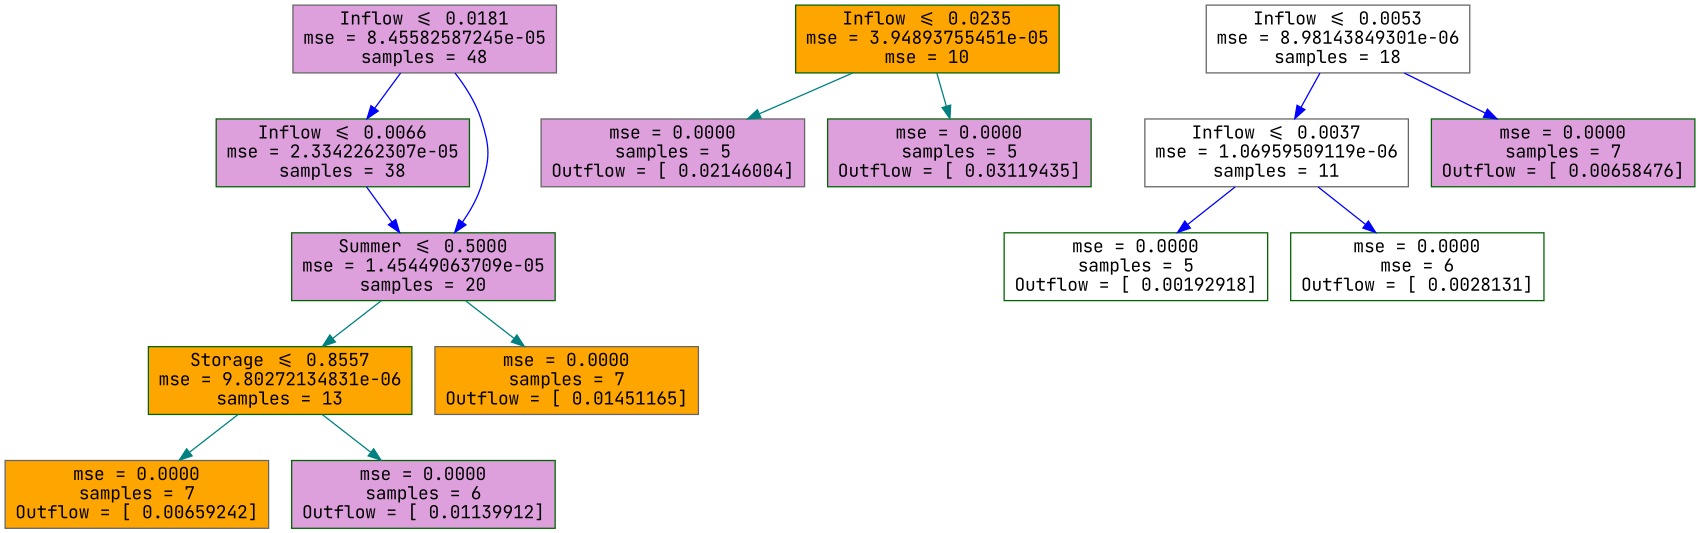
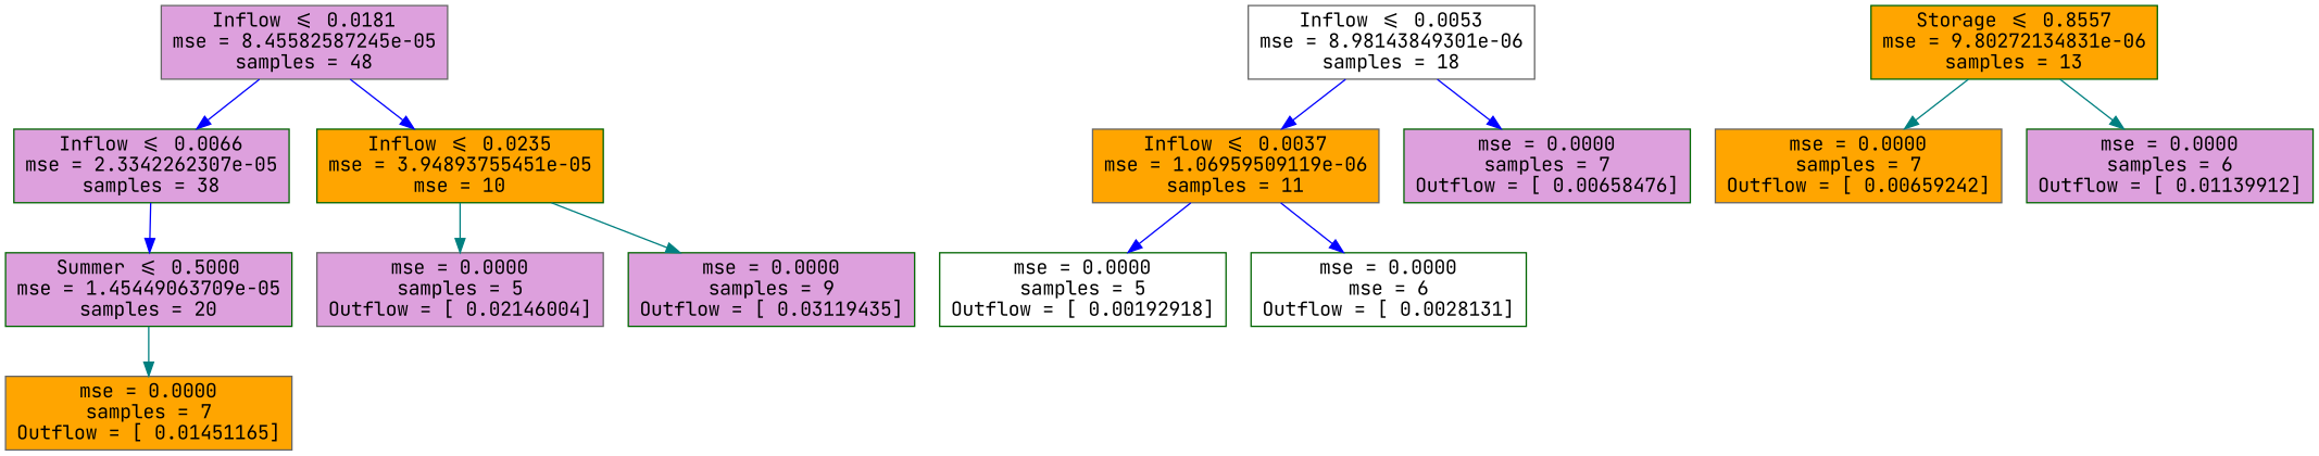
  digraph {
    fontname="JetBrains Mono"
    node [color=darkgreen fillcolor=plum fontname="JetBrains Mono" shape=box style=filled]
    edge [color=blue fontname="JetBrains Mono"]
    n1 [color=gray40 label="Inflow <= 0.0181\nmse = 8.45582587245e-05\nsamples = 48"]
    n2 [label="Inflow <= 0.0066\nmse = 2.3342262307e-05\nsamples = 38"]
    n3 [fillcolor=orange label="Inflow <= 0.0235\nmse = 3.94893755451e-05\nmse = 10"]
    n4 [label="Summer <= 0.5000\nmse = 1.45449063709e-05\nsamples = 20"]
    n5 [color=gray40 label="mse = 0.0000\nsamples = 5\nOutflow = [ 0.02146004]"]
-   n6 [label="mse = 0.0000\nsamples = 5\nOutflow = [ 0.03119435]"]
+   n6 [label="mse = 0.0000\nsamples = 9\nOutflow = [ 0.03119435]"]
    n7 [color=gray40 fillcolor=white label="Inflow <= 0.0053\nmse = 8.98143849301e-06\nsamples = 18"]
-   n8 [color=gray40 fillcolor=white label="Inflow <= 0.0037\nmse = 1.06959509119e-06\nsamples = 11"]
+   n8 [color=gray40 fillcolor=orange label="Inflow <= 0.0037\nmse = 1.06959509119e-06\nsamples = 11"]
    n9 [label="mse = 0.0000\nsamples = 7\nOutflow = [ 0.00658476]"]
    n10 [fillcolor=orange label="Storage <= 0.8557\nmse = 9.80272134831e-06\nsamples = 13"]
    n11 [color=gray40 fillcolor=orange label="mse = 0.0000\nsamples = 7\nOutflow = [ 0.01451165]"]
    n12 [fillcolor=white label="mse = 0.0000\nsamples = 5\nOutflow = [ 0.00192918]"]
    n13 [fillcolor=white label="mse = 0.0000\nmse = 6\nOutflow = [ 0.0028131]"]
    n14 [color=gray40 fillcolor=orange label="mse = 0.0000\nsamples = 7\nOutflow = [ 0.00659242]"]
    n15 [label="mse = 0.0000\nsamples = 6\nOutflow = [ 0.01139912]"]
    n1 -> n2
-   n1 -> n4
+   n1 -> n3
    n2 -> n4
    n3 -> n5 [color=teal]
    n3 -> n6 [color=teal]
-   n4 -> n10 [color=teal]
    n4 -> n11 [color=teal]
    n7 -> n8
    n7 -> n9
    n8 -> n12
    n8 -> n13
    n10 -> n14 [color=teal]
    n10 -> n15 [color=teal]
  }
